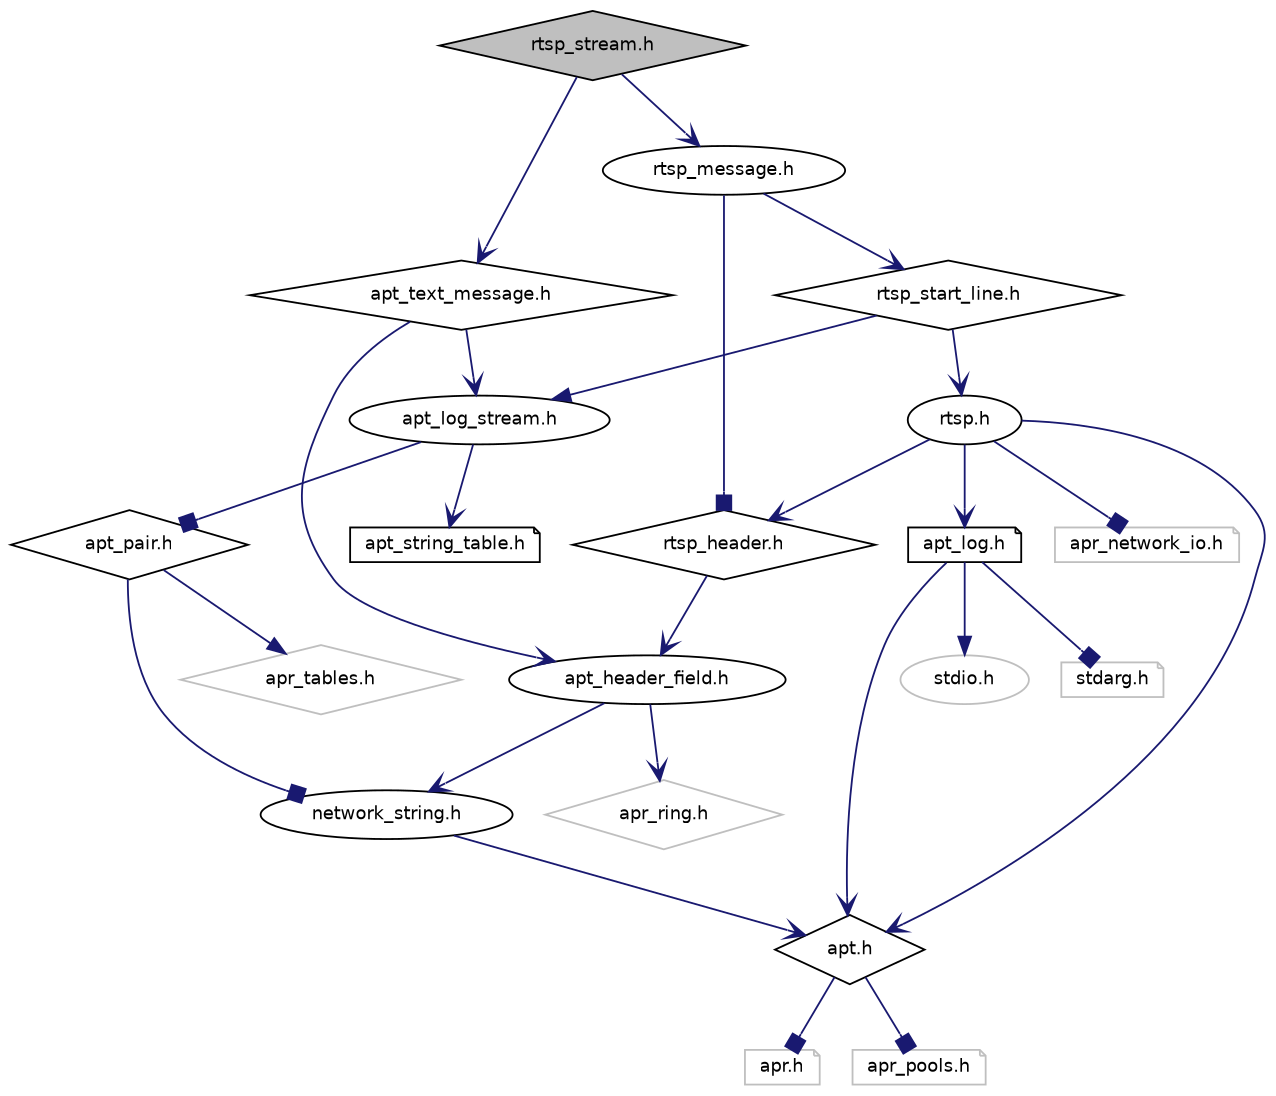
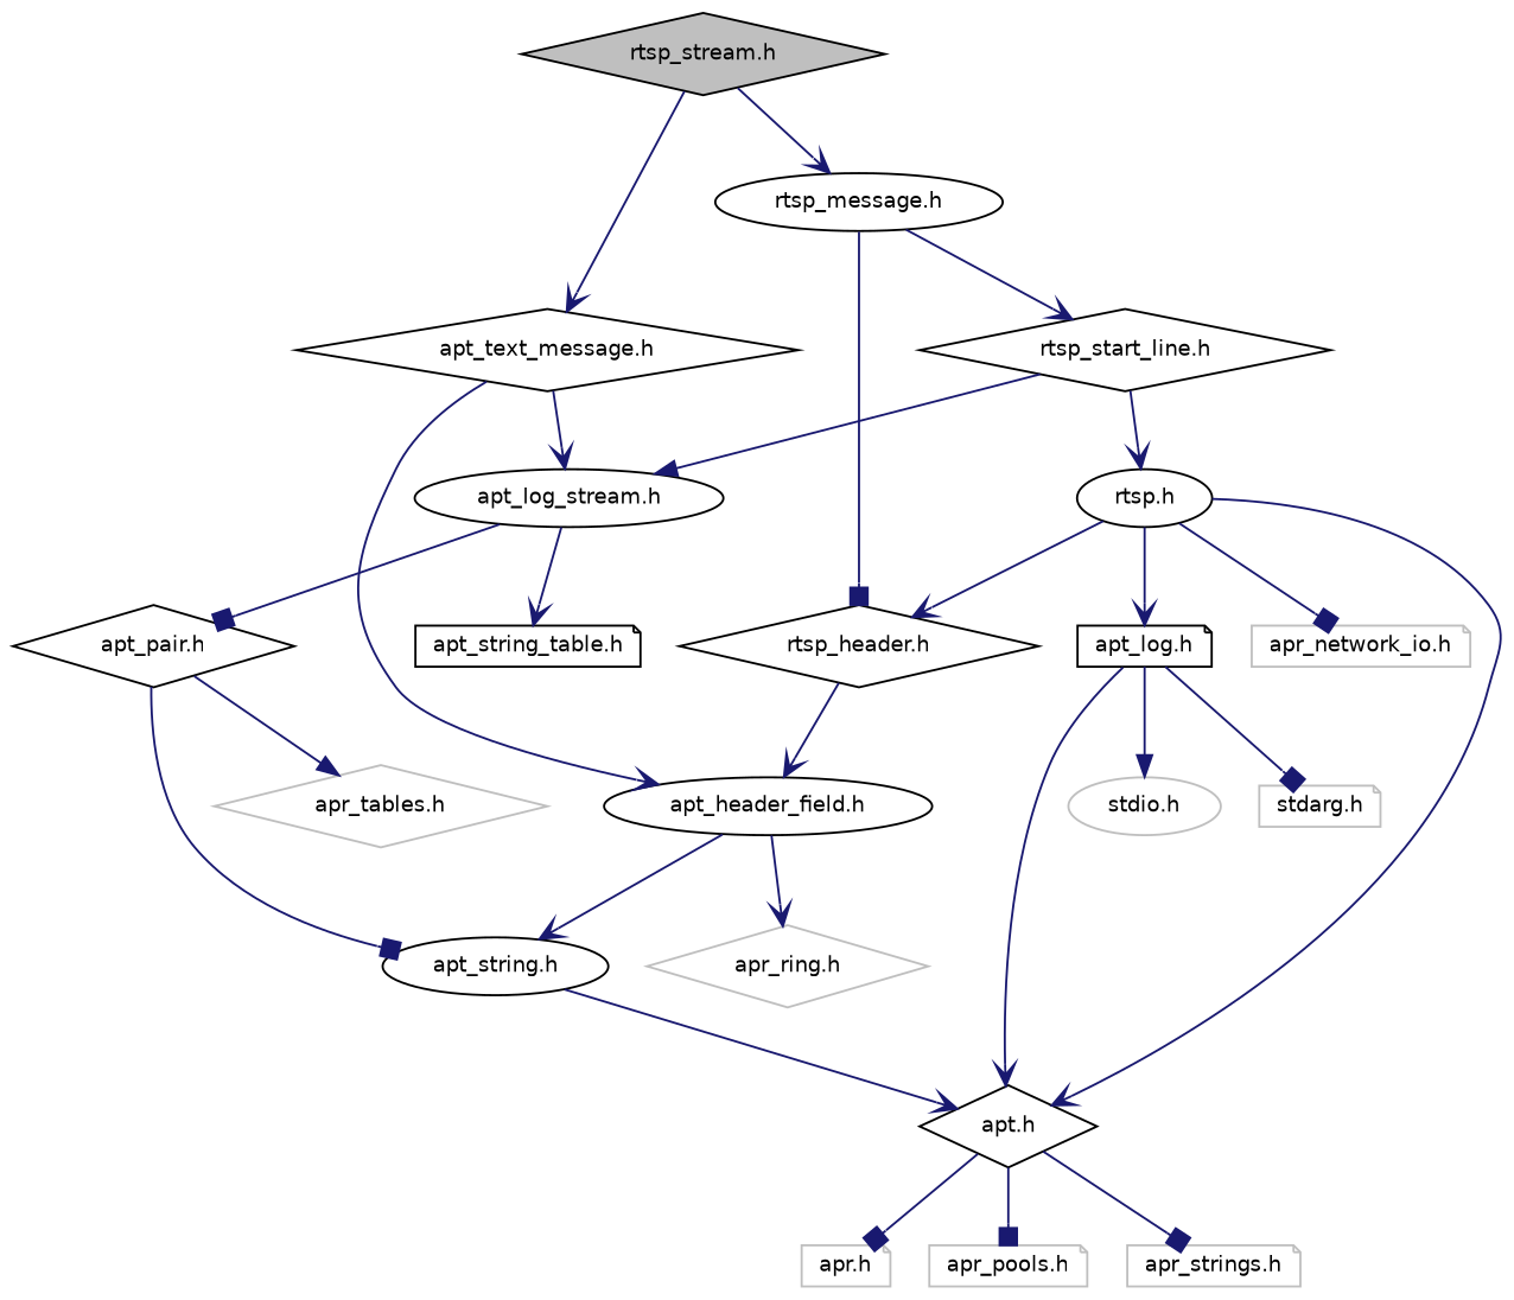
  digraph {
    node [color=black fillcolor=white fontname=Helvetica fontsize=10 shape=diamond style=filled]
    edge [arrowhead=vee color=midnightblue fontname=Helvetica fontsize=10 labelfontname=Helvetica labelfontsize=10 style=solid]
    n1 [fillcolor=grey75 fontcolor=black height=0.2 label="rtsp_stream.h" width=0.4]
    n2 [height=0.2 label="rtsp_message.h" shape=ellipse width=0.4]
    n3 [height=0.2 label="apt_text_message.h" width=0.4]
    n4 [height=0.2 label="rtsp_start_line.h" width=0.4]
    n5 [height=0.2 label="rtsp_header.h" width=0.4]
    n6 [height=0.2 label="apt_log_stream.h" shape=ellipse width=0.4]
    n7 [height=0.2 label="apt_header_field.h" shape=ellipse width=0.4]
    n8 [height=0.2 label="rtsp.h" shape=ellipse width=0.4]
    n9 [height=0.2 label="apt.h" width=0.4]
    n10 [color=grey75 height=0.2 label="apr_network_io.h" shape=note width=0.4]
    n11 [height=0.2 label="apt_log.h" shape=note width=0.4]
    n12 [height=0.2 label="apt_string_table.h" shape=note width=0.4]
    n13 [height=0.2 label="apt_pair.h" width=0.4]
    n14 [color=grey75 height=0.2 label="apr.h" shape=note width=0.4]
    n15 [color=grey75 height=0.2 label="apr_pools.h" shape=note width=0.4]
+   n16 [color=grey75 height=0.2 label="apr_strings.h" shape=note width=0.4]
    n17 [color=grey75 height=0.2 label="stdio.h" shape=ellipse width=0.4]
    n18 [color=grey75 height=0.2 label="stdarg.h" shape=note width=0.4]
-   n19 [height=0.2 label="network_string.h" shape=ellipse width=0.4]
+   n19 [height=0.2 label="apt_string.h" shape=ellipse width=0.4]
    n20 [color=grey75 height=0.2 label="apr_tables.h" width=0.4]
    n21 [color=grey75 height=0.2 label="apr_ring.h" width=0.4]
    n1 -> n2
    n1 -> n3
    n2 -> n4
    n2 -> n5 [arrowhead=box]
    n3 -> n6
    n3 -> n7
    n4 -> n6 [arrowhead=normal]
    n4 -> n8
    n5 -> n7
    n6 -> n12
    n6 -> n13 [arrowhead=box]
    n7 -> n19
    n7 -> n21
    n8 -> n5
    n8 -> n9
    n8 -> n10 [arrowhead=box]
    n8 -> n11
    n9 -> n14 [arrowhead=box]
    n9 -> n15 [arrowhead=box]
+   n9 -> n16 [arrowhead=box]
    n11 -> n9
    n11 -> n17 [arrowhead=normal]
    n11 -> n18 [arrowhead=box]
    n13 -> n19 [arrowhead=box]
    n13 -> n20 [arrowhead=normal]
    n19 -> n9
  }
